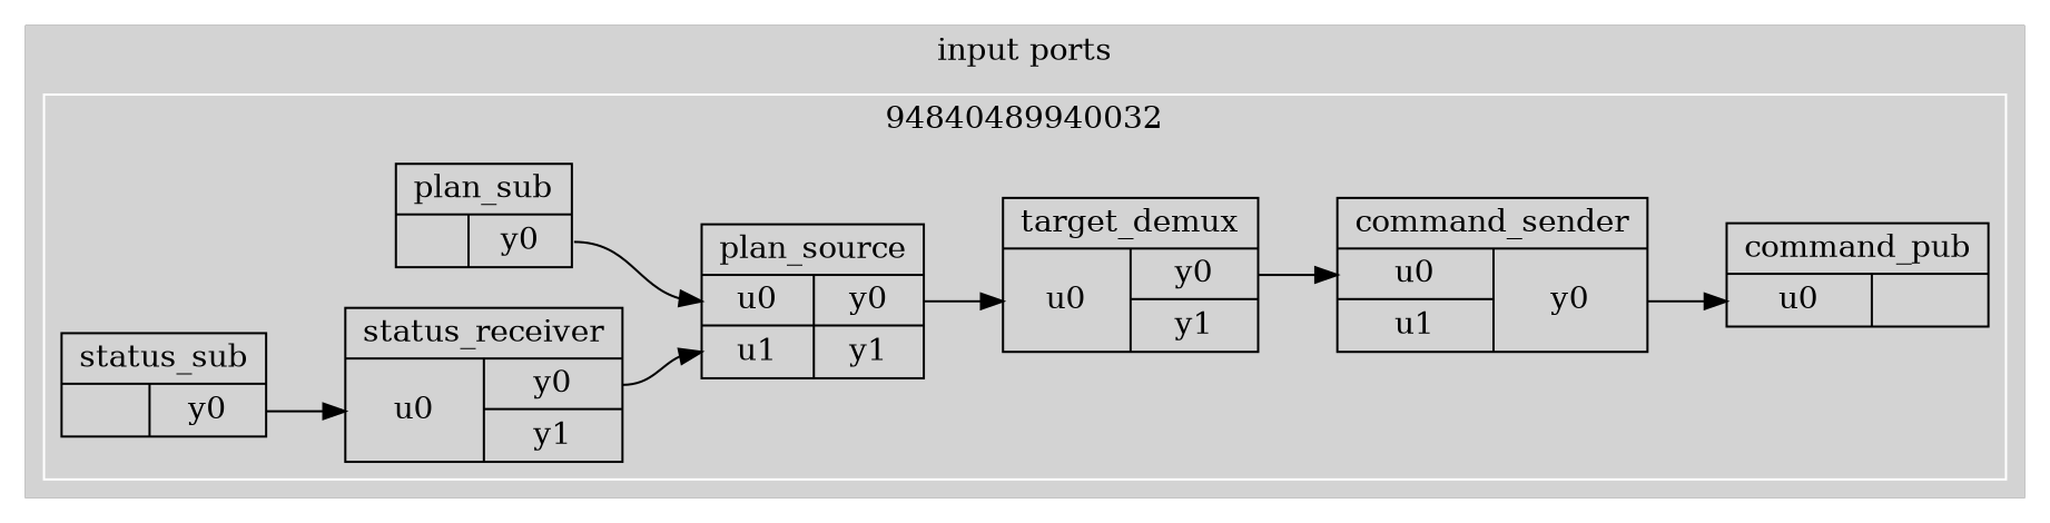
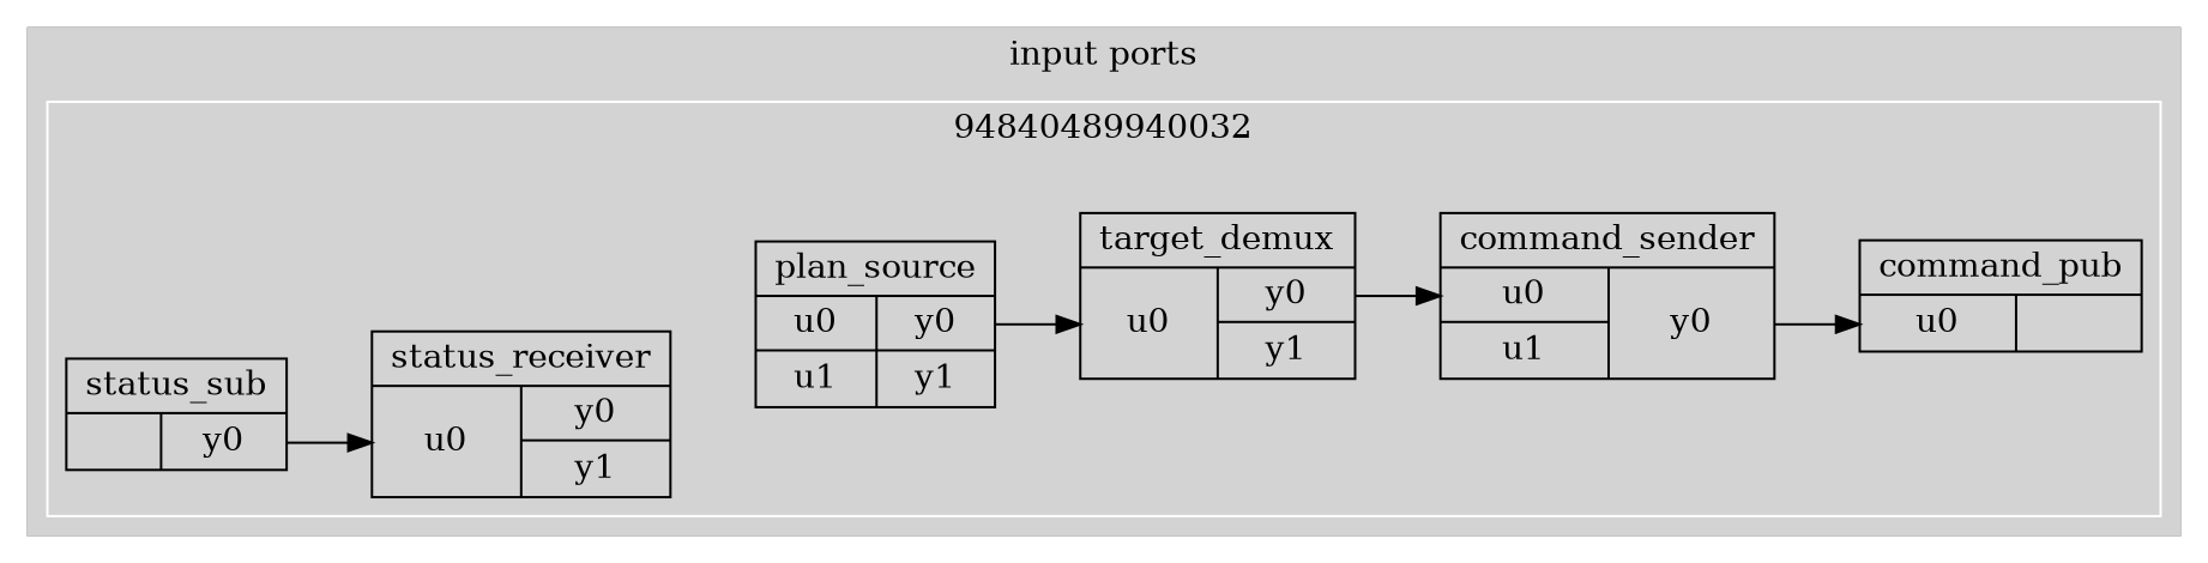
  digraph {
    rankdir=LR
    node [shape=record]
    edge [headport=u0 tailport=y0]
-   n1 [label="plan_sub|{{} | {<y0>y0}}"]
    n2 [label="plan_source|{{<u0>u0|<u1>u1} | {<y0>y0|<y1>y1}}"]
    n3 [label="target_demux|{{<u0>u0} | {<y0>y0|<y1>y1}}"]
    n4 [label="status_sub|{{} | {<y0>y0}}"]
    n5 [label="status_receiver|{{<u0>u0} | {<y0>y0|<y1>y1}}"]
    n6 [label="command_sender|{{<u0>u0|<u1>u1} | {<y0>y0}}"]
    n7 [label="command_pub|{{<u0>u0} | {}}"]
    subgraph cluster_1 {
      color=black
      concentrate=true
      label=94840489940032
      subgraph cluster_2 {
        color=lightgrey
        concentrate=true
        label="input ports"
        rank=same
        style=filled
      }
      subgraph cluster_3 {
        color=lightgrey
        concentrate=true
        label="output ports"
        rank=same
        style=filled
      }
      subgraph cluster_4 {
        color=white
        concentrate=true
-       n1
        n2
        n3
        n4
        n5
        n6
        n7
      }
    }
-   n1 -> n2
    n2 -> n3
    n3 -> n6
    n4 -> n5
-   n5 -> n2 [headport=u1]
    n6 -> n7
  }
